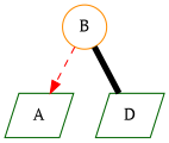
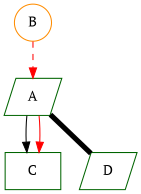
  digraph {
    fontname="PT Serif"
    node [color=darkgreen fontname="PT Serif" shape=parallelogram]
    edge [color=black fontname="PT Serif"]
+   C [shape=box]
    A
    D
    B [color=darkorange shape=circle]
-   B -> D [arrowhead=none penwidth=5]
+   A -> C
+   A -> C [color=red]
+   A -> D [arrowhead=none penwidth=5]
    B -> A [color=red style=dashed]
  }
